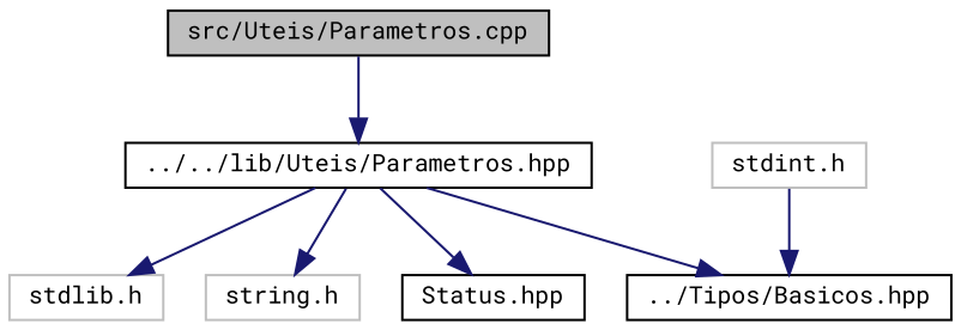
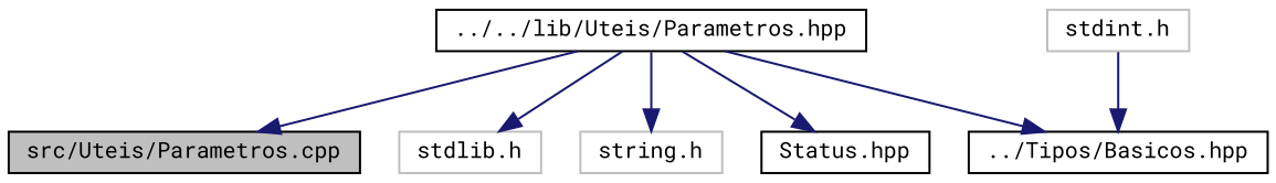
  digraph {
    fontname="Roboto Mono"
    node [color=black fillcolor=white fontname="Roboto Mono" fontsize=10 shape=record style=filled]
    edge [color=midnightblue fontname="Roboto Mono" fontsize=10 labelfontname=Helvetica labelfontsize=10 style=solid]
    n1 [fillcolor=grey75 fontcolor=black height=0.2 label="src/Uteis/Parametros.cpp" width=0.4]
    n2 [height=0.2 label="../../lib/Uteis/Parametros.hpp" width=0.4]
    n3 [color=grey75 height=0.2 label="stdlib.h" width=0.4]
    n4 [color=grey75 height=0.2 label="string.h" width=0.4]
    n5 [height=0.2 label="Status.hpp" width=0.4]
    n6 [height=0.2 label="../Tipos/Basicos.hpp" width=0.4]
    n7 [color=grey75 height=0.2 label="stdint.h" width=0.4]
-   n1 -> n2
+   n2 -> n1
    n2 -> n3
    n2 -> n4
    n2 -> n5
    n2 -> n6
    n7 -> n6
  }
